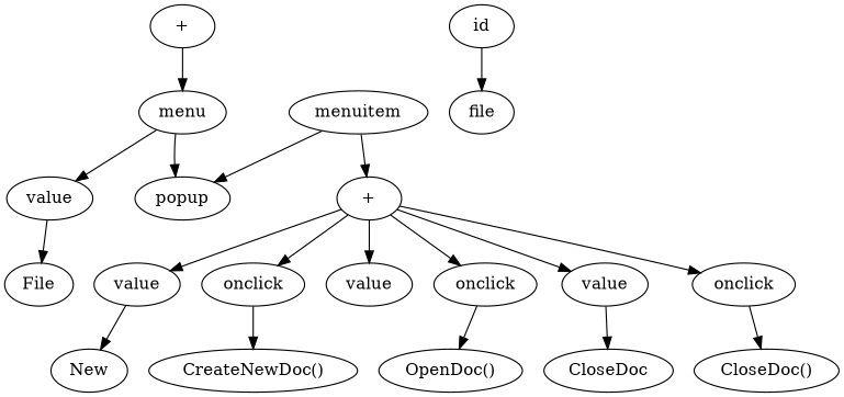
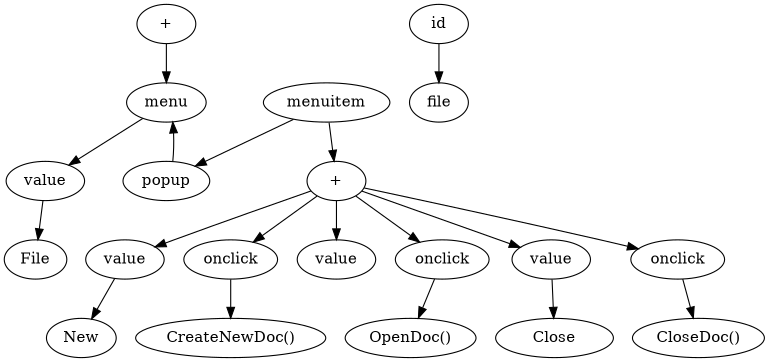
  digraph {
    n1 [label="+"]
    n2 [label=menu]
    n3 [label=value]
    n4 [label=popup]
    n5 [label=id]
    n6 [label=file]
    n7 [label=File]
    n8 [label=menuitem]
    n9 [label="+"]
    n10 [label=value]
    n11 [label=onclick]
    n12 [label=value]
    n13 [label=onclick]
    n14 [label=value]
    n15 [label=onclick]
    n16 [label=New]
    n17 [label="CreateNewDoc()"]
    n18 [label="OpenDoc()"]
-   n19 [label=CloseDoc]
+   n19 [label=Close]
    n20 [label="CloseDoc()"]
    n1 -> n2
    n2 -> n3
-   n2 -> n4
+   n4 -> n2
    n3 -> n7
    n5 -> n6
    n8 -> n4
    n8 -> n9
    n9 -> n10
    n9 -> n11
    n9 -> n12
    n9 -> n13
    n9 -> n14
    n9 -> n15
    n10 -> n16
    n11 -> n17
    n13 -> n18
    n14 -> n19
    n15 -> n20
  }
